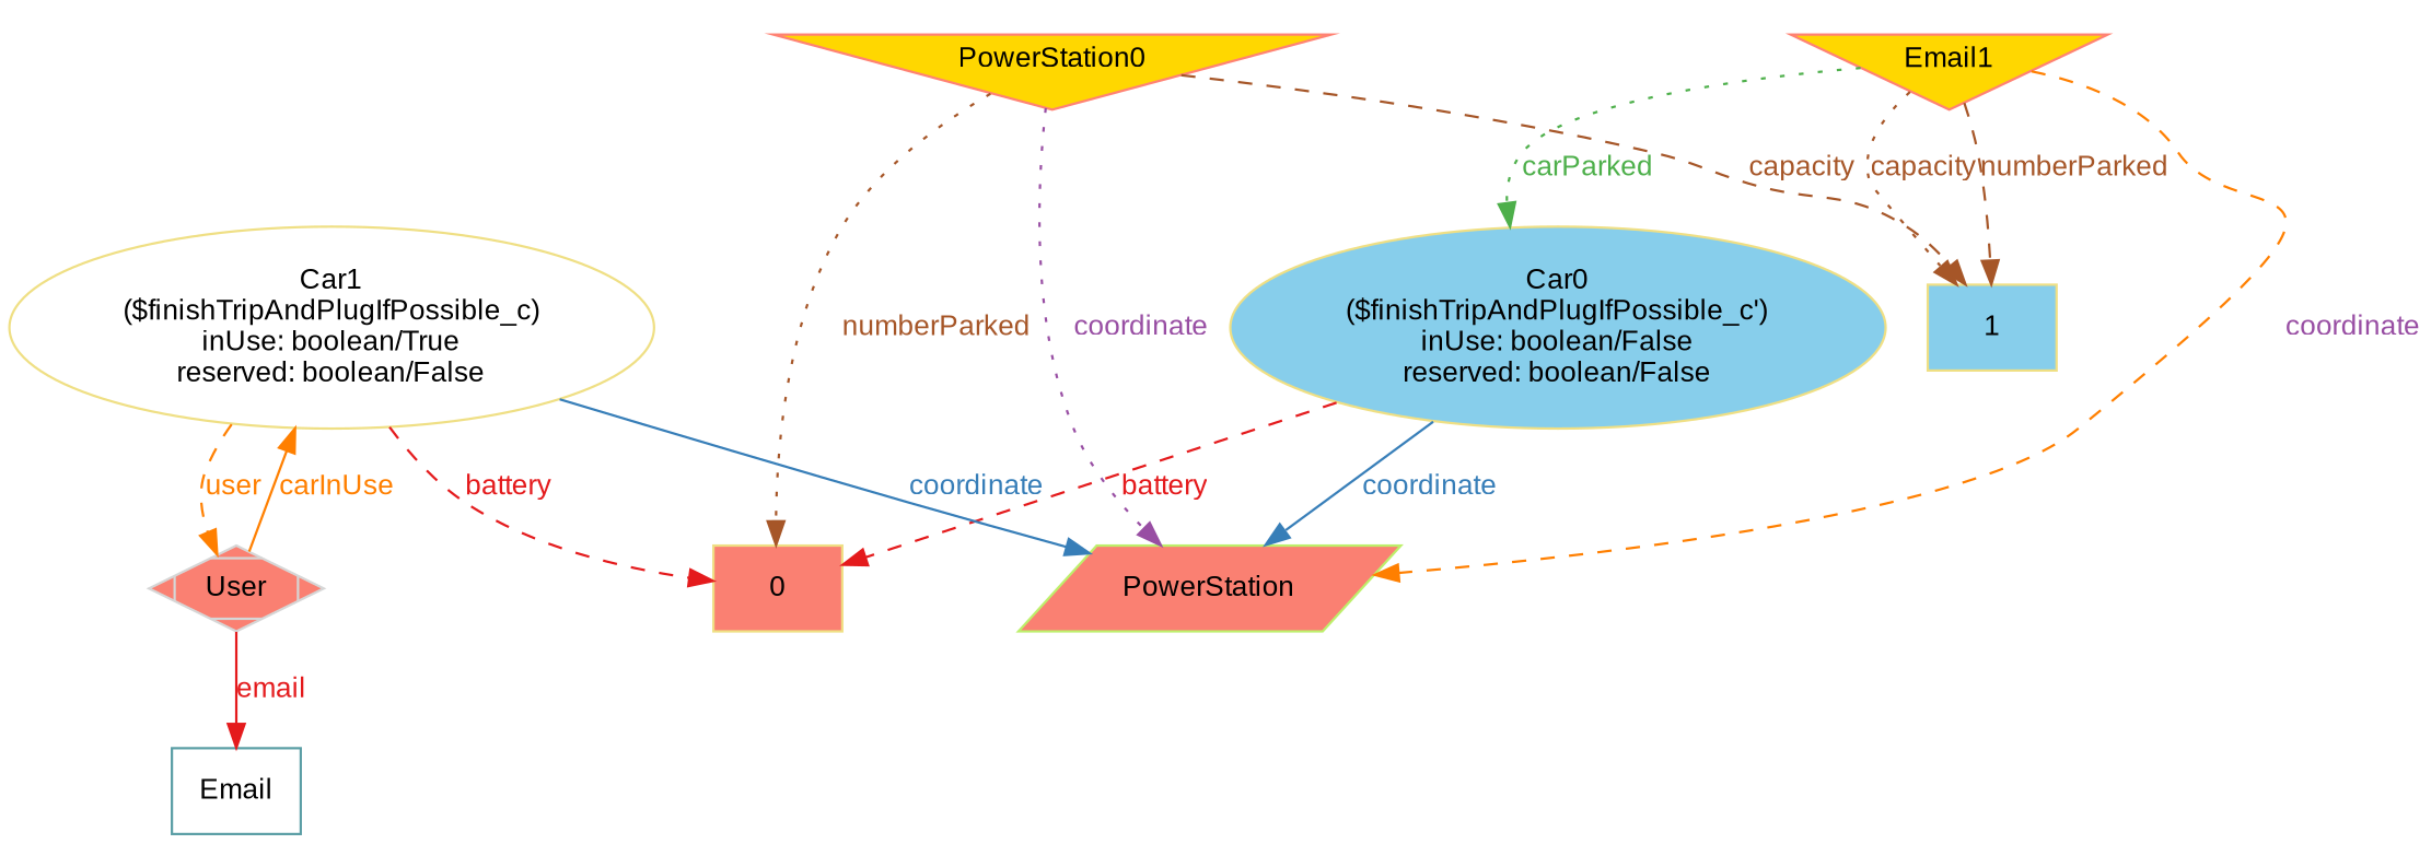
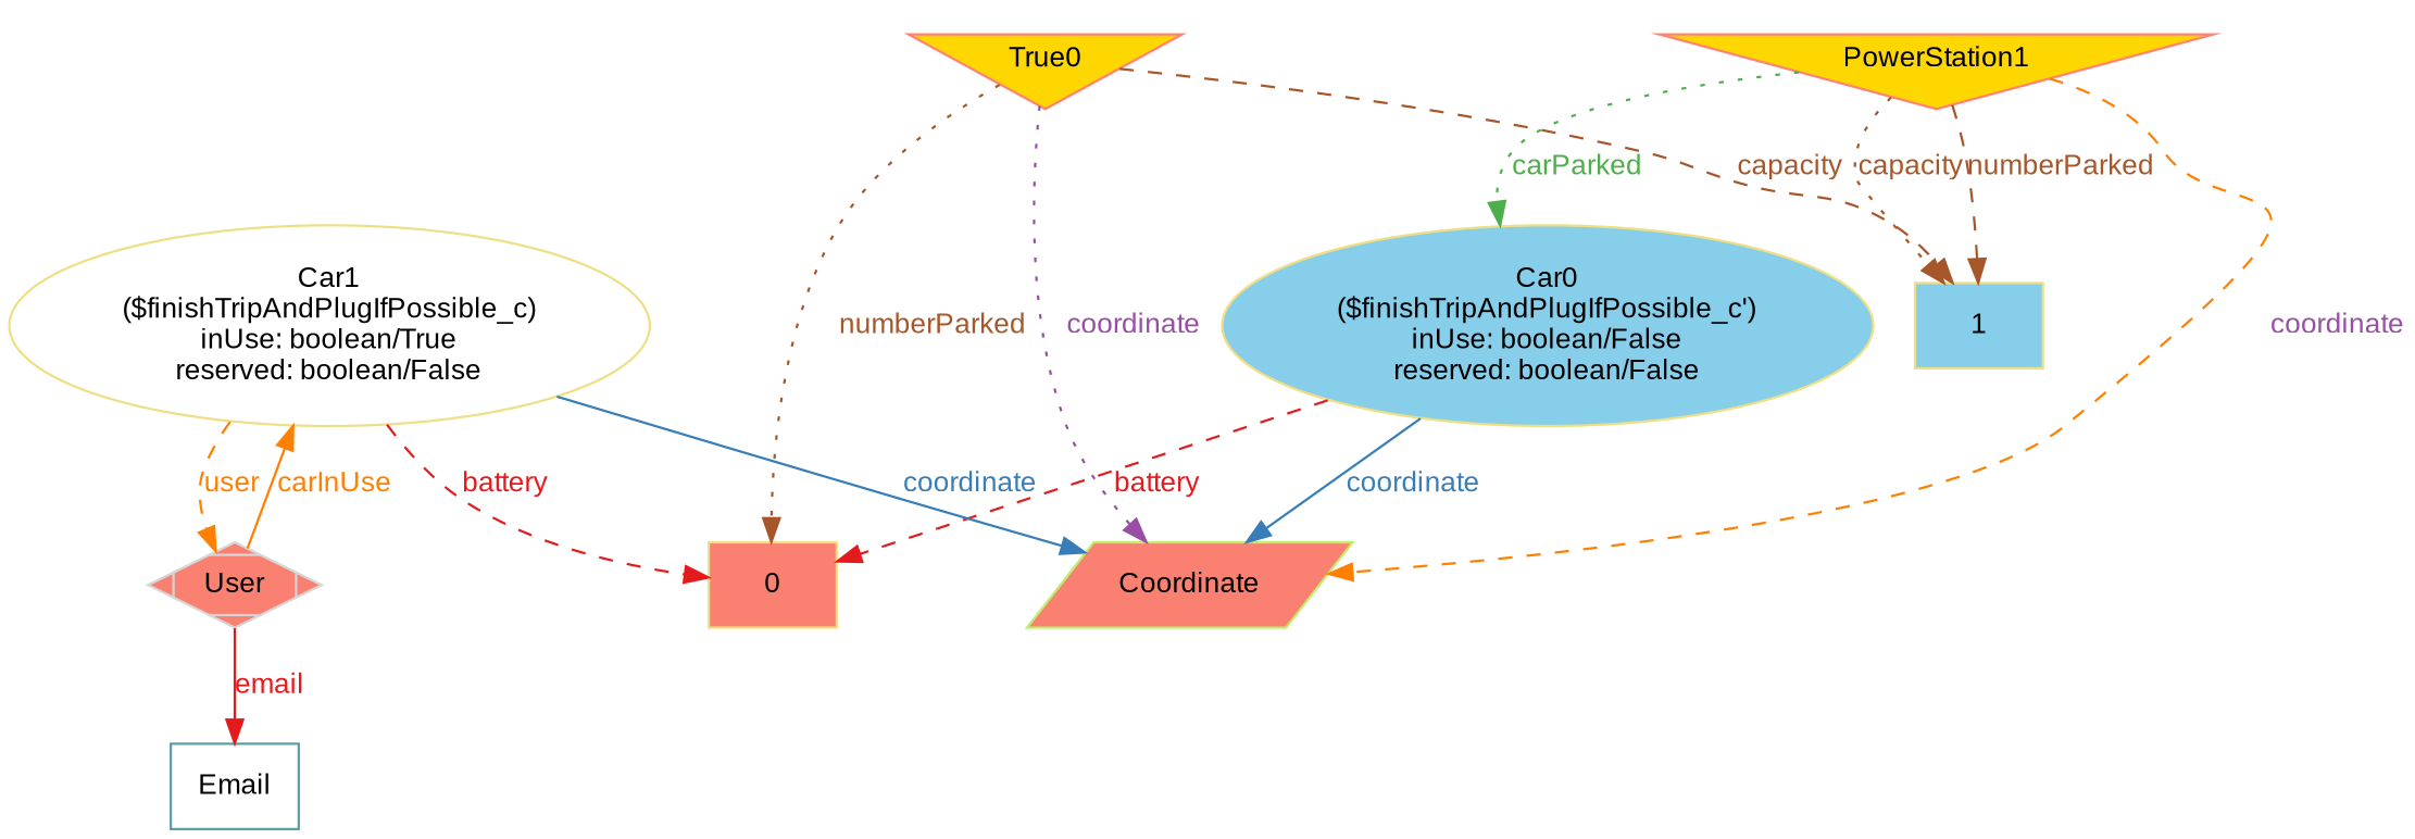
  digraph {
    fontname="Liberation Sans"
    fontsize=12
    rankdir=TB
    node [color="#efdf84" fillcolor=salmon fontcolor="#000000" fontname="Liberation Sans" fontsize=12 shape=box style="filled, solid"]
    edge [color="#a65628" dir=forward fontcolor="#a65628" fontname="Liberation Sans" fontsize=12 style=dashed uuid="<PowerStation1, 1>" weight=1]
    n1 [fillcolor=skyblue label="Car0\n($finishTripAndPlugIfPossible_c')\ninUse: boolean/False\nreserved: boolean/False" shape=ellipse uuid=Car0]
    n2 [label=0 uuid=0]
-   n3 [color="#bdef6b" label=PowerStation shape=parallelogram uuid=Coordinate]
+   n3 [color="#bdef6b" label=Coordinate shape=parallelogram uuid=Coordinate]
    n4 [fillcolor=white label="Car1\n($finishTripAndPlugIfPossible_c)\ninUse: boolean/True\nreserved: boolean/False" shape=ellipse uuid=Car1]
    n5 [color="#d6d6d6" label=User shape=Mdiamond uuid=User]
    n6 [color="#5a9ea5" fillcolor=white label=Email uuid=Email]
-   n7 [color="#ff8273" fillcolor=gold label=PowerStation0 shape=invtriangle uuid=PowerStation0]
+   n7 [color="#ff8273" fillcolor=gold label=True0 shape=invtriangle uuid=PowerStation0]
    n8 [fillcolor=skyblue label=1 uuid=1]
-   n9 [color="#ff8273" fillcolor=gold label=Email1 shape=invtriangle uuid=PowerStation1]
+   n9 [color="#ff8273" fillcolor=gold label=PowerStation1 shape=invtriangle uuid=PowerStation1]
    n1 -> n2 [color="#e41a1c" fontcolor="#e41a1c" label=battery uuid="<Car0, 0>"]
    n1 -> n3 [color="#377eb8" fontcolor="#377eb8" label=coordinate style=solid uuid="<Car0, Coordinate>"]
    n4 -> n2 [color="#e41a1c" fontcolor="#e41a1c" label=battery uuid="<Car1, 0>"]
    n4 -> n3 [color="#377eb8" fontcolor="#377eb8" label=coordinate style=solid uuid="<Car1, Coordinate>"]
    n4 -> n5 [color="#ff7f00" dir=back fontcolor="#ff7f00" label=carInUse style=solid uuid="<User, Car1>"]
    n4 -> n5 [color="#ff7f00" fontcolor="#ff7f00" label=user uuid="<Car1, User>"]
    n5 -> n6 [color="#e41a1c" fontcolor="#e41a1c" label=email style=solid uuid="<User, Email>"]
    n7 -> n2 [label=numberParked style=dotted uuid="<PowerStation0, 0>"]
    n7 -> n3 [color="#984ea3" fontcolor="#984ea3" label=coordinate style=dotted uuid="<PowerStation0, Coordinate>"]
    n7 -> n8 [label=capacity uuid="<PowerStation0, 1>"]
    n9 -> n1 [color="#4daf4a" fontcolor="#4daf4a" label=carParked style=dotted uuid="<PowerStation1, Car0>"]
    n9 -> n3 [color="#ff7f00" fontcolor="#984ea3" label=coordinate uuid="<PowerStation1, Coordinate>"]
    n9 -> n8 [label=capacity style=dotted]
    n9 -> n8 [label=numberParked]
  }
